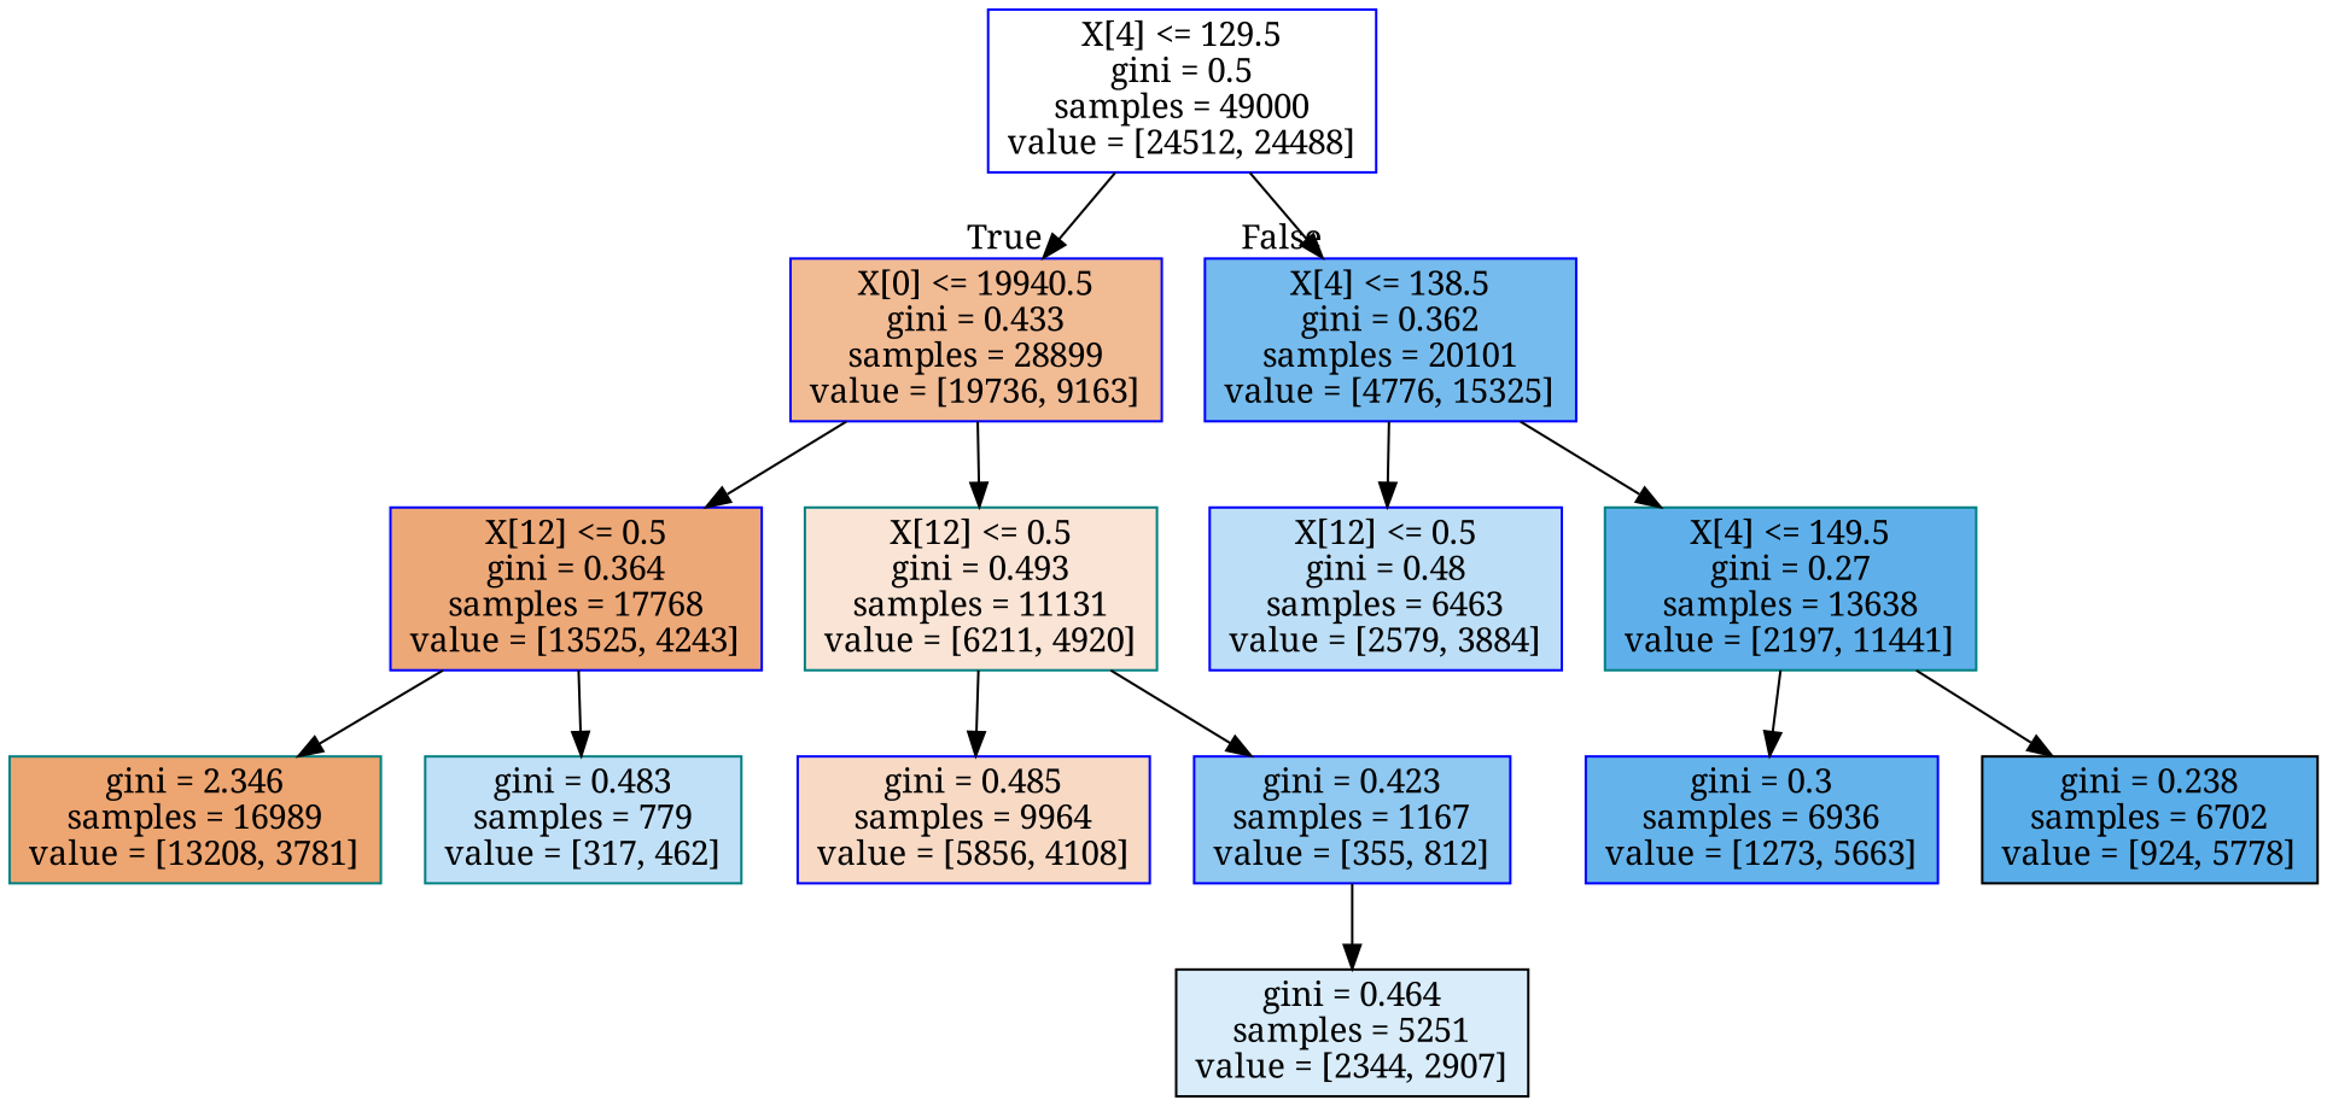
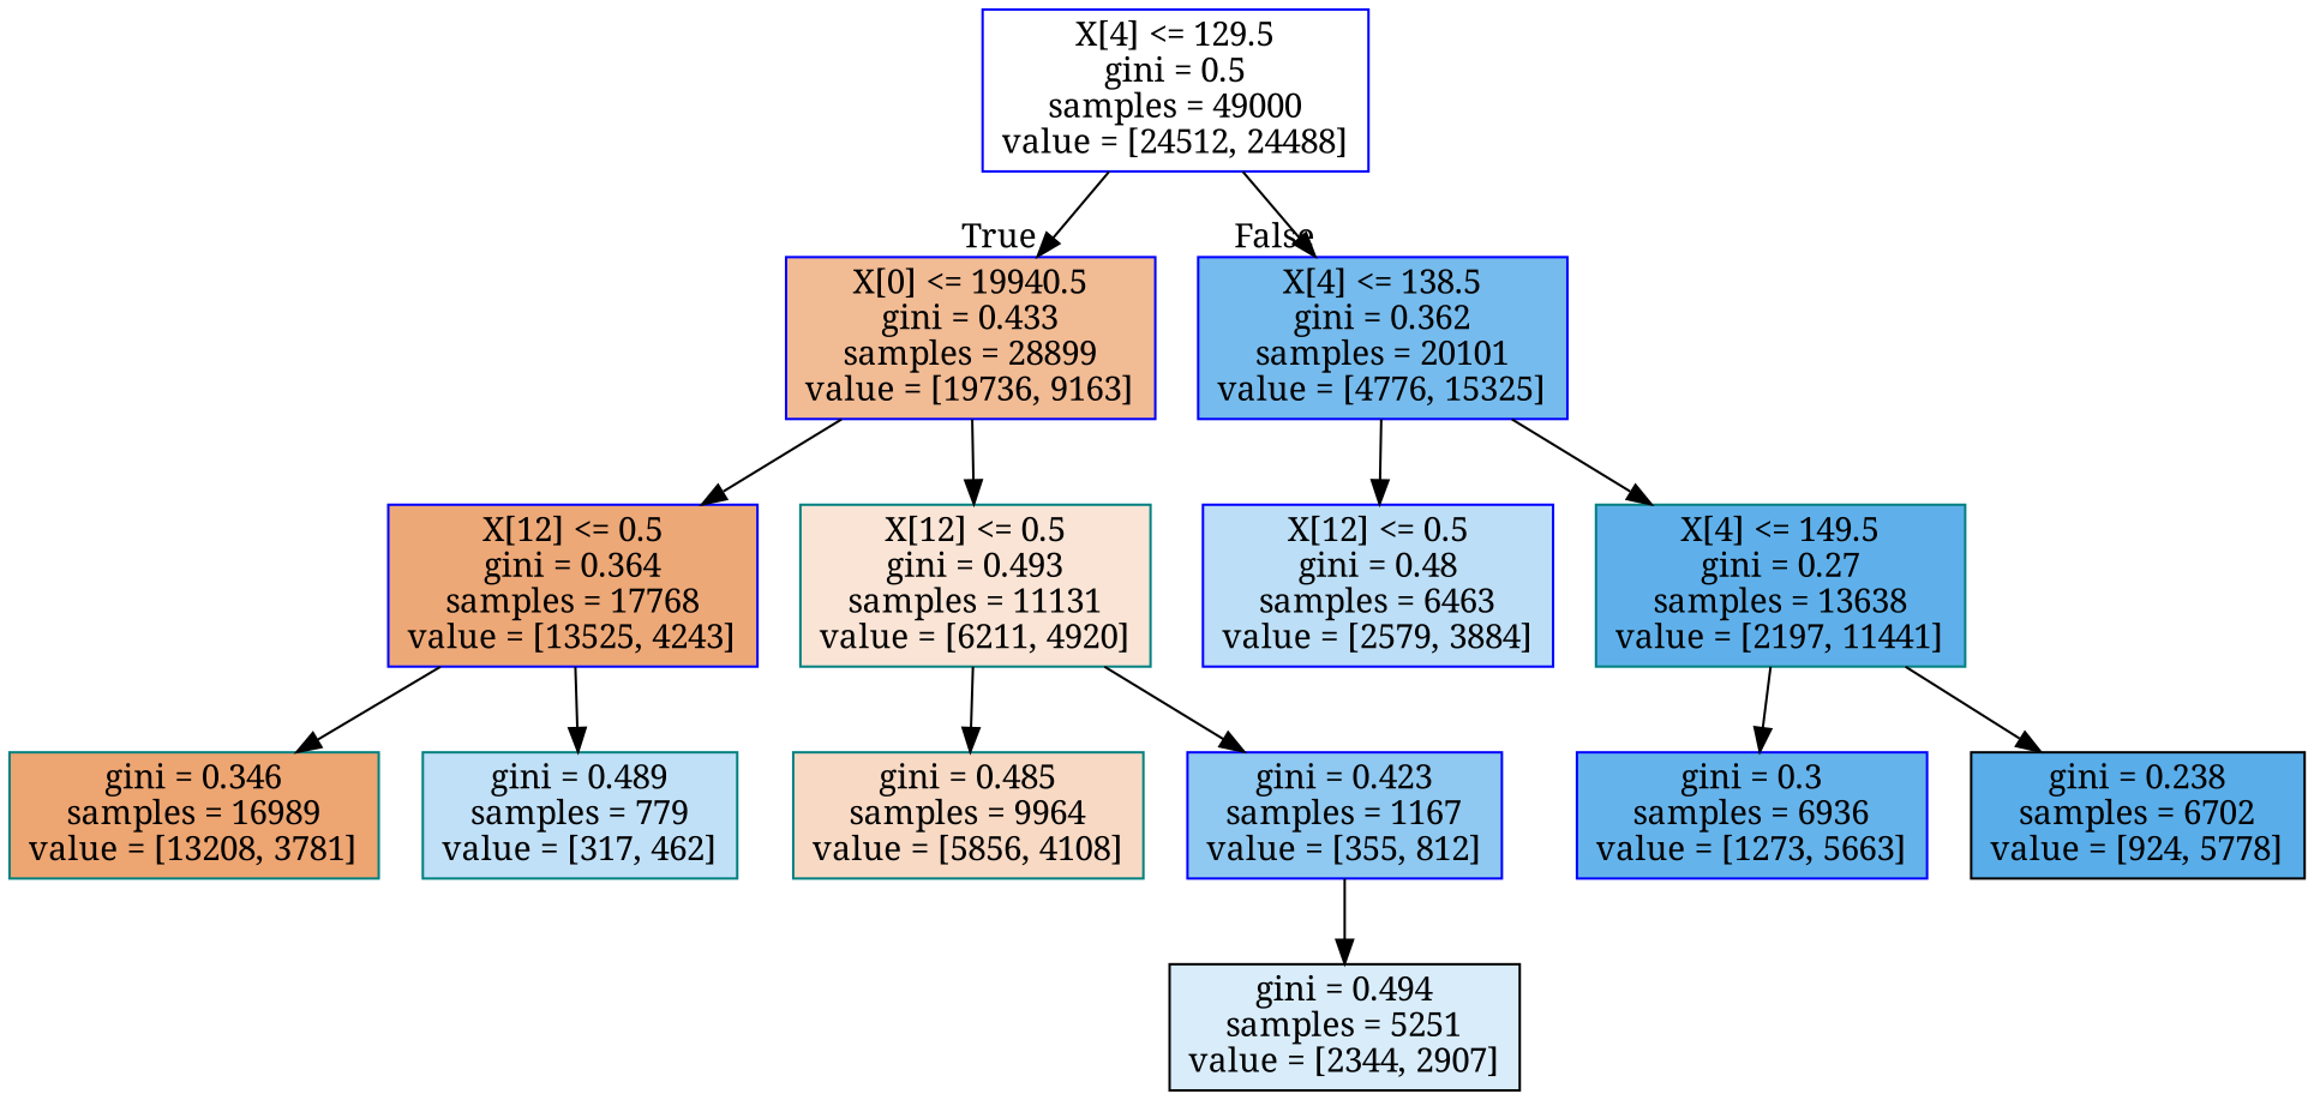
  digraph {
    fontname="Noto Serif"
    node [color=blue fontname="Noto Serif" shape=box style=filled]
    edge [fontname="Noto Serif"]
    n1 [fillcolor="#e5813900" label="X[4] <= 129.5\ngini = 0.5\nsamples = 49000\nvalue = [24512, 24488]"]
    n2 [fillcolor="#e5813989" label="X[0] <= 19940.5\ngini = 0.433\nsamples = 28899\nvalue = [19736, 9163]"]
    n3 [fillcolor="#399de5b0" label="X[4] <= 138.5\ngini = 0.362\nsamples = 20101\nvalue = [4776, 15325]"]
    n4 [fillcolor="#e58139af" label="X[12] <= 0.5\ngini = 0.364\nsamples = 17768\nvalue = [13525, 4243]"]
    n5 [color=teal fillcolor="#e5813935" label="X[12] <= 0.5\ngini = 0.493\nsamples = 11131\nvalue = [6211, 4920]"]
    n6 [fillcolor="#399de556" label="X[12] <= 0.5\ngini = 0.48\nsamples = 6463\nvalue = [2579, 3884]"]
    n7 [color=teal fillcolor="#399de5ce" label="X[4] <= 149.5\ngini = 0.27\nsamples = 13638\nvalue = [2197, 11441]"]
-   n8 [color=teal fillcolor="#e58139b6" label="gini = 2.346\nsamples = 16989\nvalue = [13208, 3781]"]
-   n9 [color=teal fillcolor="#399de550" label="gini = 0.483\nsamples = 779\nvalue = [317, 462]"]
-   n10 [fillcolor="#e581394c" label="gini = 0.485\nsamples = 9964\nvalue = [5856, 4108]"]
+   n8 [color=teal fillcolor="#e58139b6" label="gini = 0.346\nsamples = 16989\nvalue = [13208, 3781]"]
+   n9 [color=teal fillcolor="#399de550" label="gini = 0.489\nsamples = 779\nvalue = [317, 462]"]
+   n10 [color=teal fillcolor="#e581394c" label="gini = 0.485\nsamples = 9964\nvalue = [5856, 4108]"]
    n11 [fillcolor="#399de590" label="gini = 0.423\nsamples = 1167\nvalue = [355, 812]"]
-   n12 [color=black fillcolor="#399de531" label="gini = 0.464\nsamples = 5251\nvalue = [2344, 2907]"]
+   n12 [color=black fillcolor="#399de531" label="gini = 0.494\nsamples = 5251\nvalue = [2344, 2907]"]
    n13 [fillcolor="#399de5c6" label="gini = 0.3\nsamples = 6936\nvalue = [1273, 5663]"]
    n14 [color=black fillcolor="#399de5d6" label="gini = 0.238\nsamples = 6702\nvalue = [924, 5778]"]
    n1 -> n2 [headlabel=True labelangle=45 labeldistance=2.5]
    n1 -> n3 [headlabel=False labelangle=-45 labeldistance=2.5]
    n2 -> n4
    n2 -> n5
    n3 -> n6
    n3 -> n7
    n4 -> n8
    n4 -> n9
    n5 -> n10
    n5 -> n11
    n7 -> n13
    n7 -> n14
    n11 -> n12
  }
